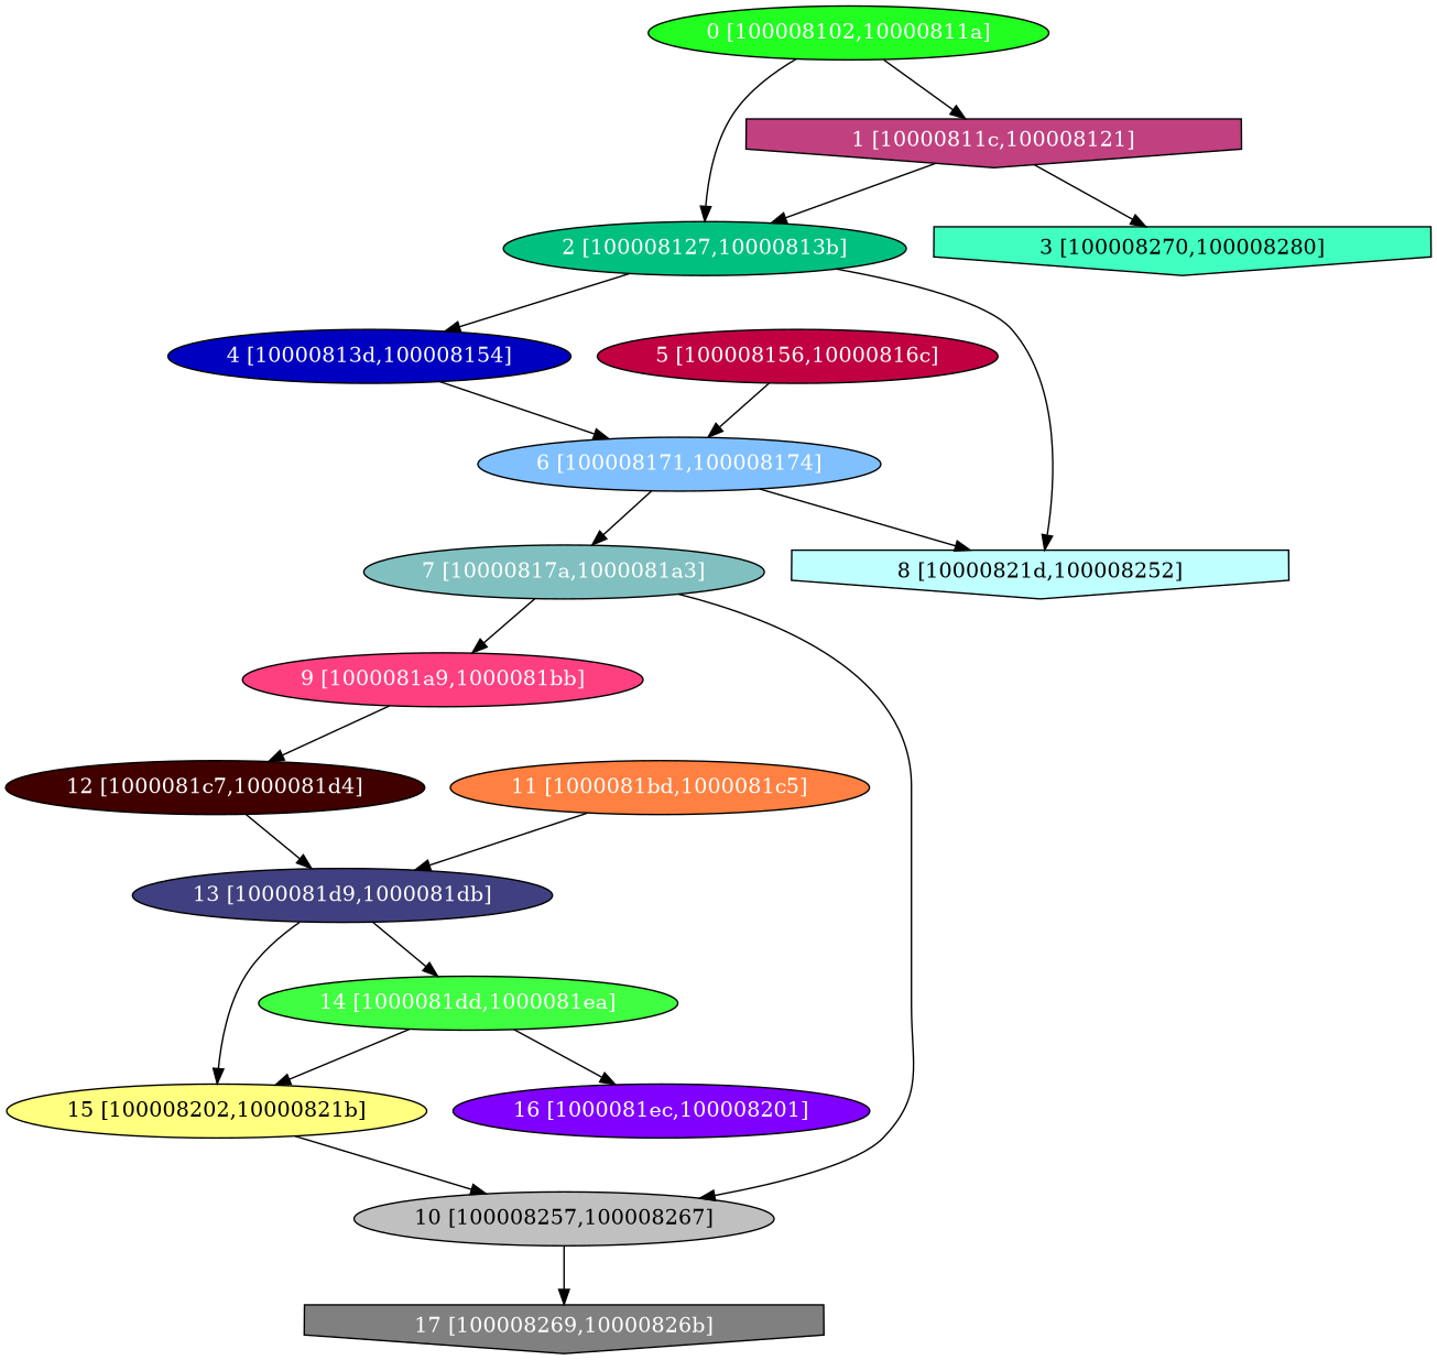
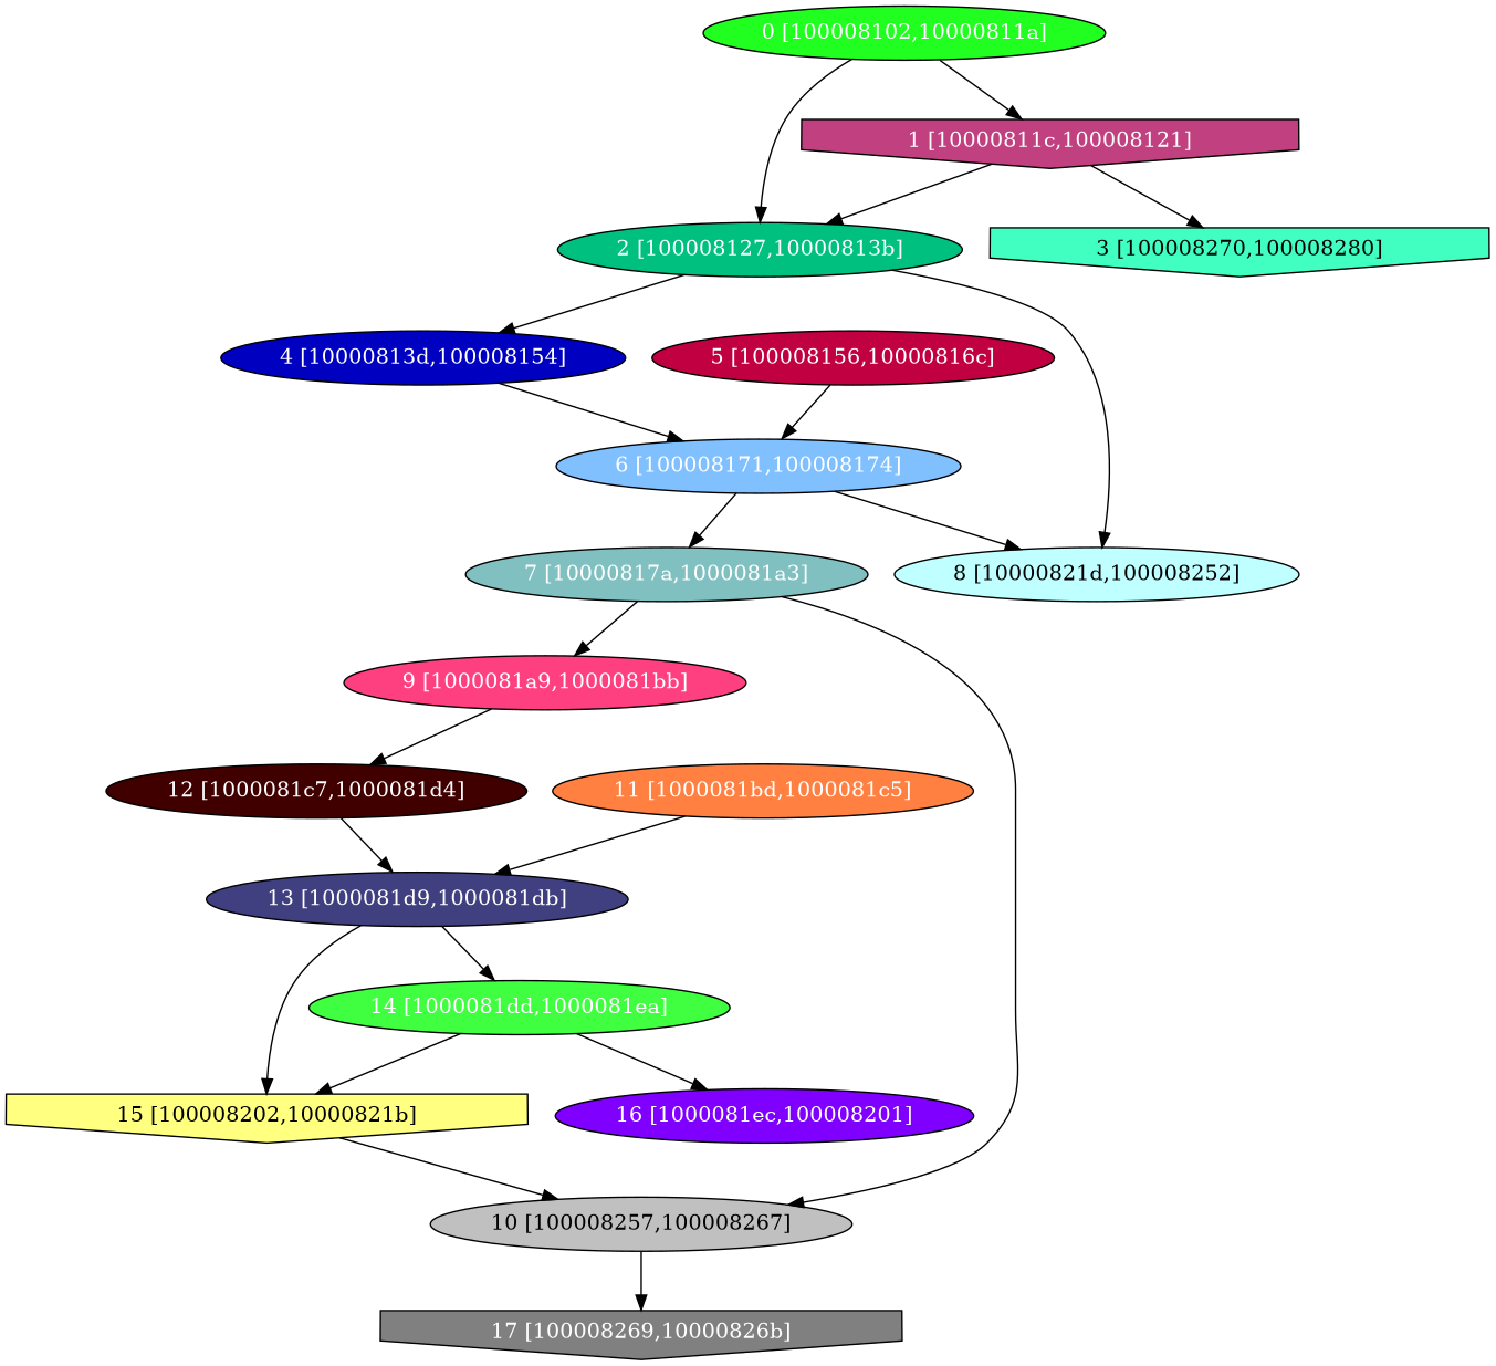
  digraph {
    node [fontcolor="#ffffff" shape=oval style=filled]
    n1 [fillcolor="#20FF20" label="0 [100008102,10000811a]"]
    n2 [fillcolor="#C04080" label="1 [10000811c,100008121]" shape=invhouse]
    n3 [fillcolor="#00C080" label="2 [100008127,10000813b]"]
    n4 [fillcolor="#40FFC0" fontcolor="#000000" label="3 [100008270,100008280]" shape=invhouse]
    n5 [fillcolor="#0000C0" label="4 [10000813d,100008154]"]
-   n6 [fillcolor="#C0FFFF" fontcolor="#000000" label="8 [10000821d,100008252]" shape=invhouse]
+   n6 [fillcolor="#C0FFFF" fontcolor="#000000" label="8 [10000821d,100008252]" shape=ellipse]
    n7 [fillcolor="#80C0FF" label="6 [100008171,100008174]"]
    n8 [fillcolor="#C00040" label="5 [100008156,10000816c]"]
    n9 [fillcolor="#80C0C0" label="7 [10000817a,1000081a3]"]
    n10 [fillcolor="#FF4080" label="9 [1000081a9,1000081bb]"]
    n11 [fillcolor="#C0C0C0" fontcolor="#000000" label="10 [100008257,100008267]"]
    n12 [fillcolor="#400000" label="12 [1000081c7,1000081d4]"]
    n13 [fillcolor="#808080" label="17 [100008269,10000826b]" shape=invhouse]
    n14 [fillcolor="#FF8040" label="11 [1000081bd,1000081c5]"]
    n15 [fillcolor="#404080" label="13 [1000081d9,1000081db]"]
    n16 [fillcolor="#40FF40" label="14 [1000081dd,1000081ea]"]
-   n17 [fillcolor="#FFFF80" fontcolor="#000000" label="15 [100008202,10000821b]"]
+   n17 [fillcolor="#FFFF80" fontcolor="#000000" label="15 [100008202,10000821b]" shape=invhouse]
    n18 [fillcolor="#8000FF" label="16 [1000081ec,100008201]"]
    n1 -> n2
    n1 -> n3
    n2 -> n3
    n2 -> n4
    n3 -> n5
    n3 -> n6
    n5 -> n7
    n7 -> n6
    n7 -> n9
    n8 -> n7
    n9 -> n10
    n9 -> n11
    n10 -> n12
    n11 -> n13
    n12 -> n15
    n14 -> n15
    n15 -> n16
    n15 -> n17
    n16 -> n17
    n16 -> n18
    n17 -> n11
  }
